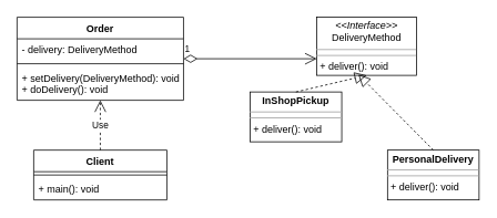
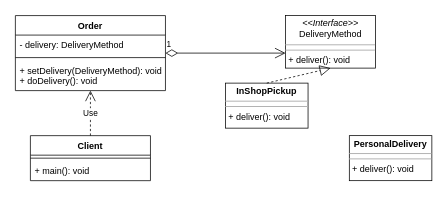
  <mxCell id="0" />
  <mxCell id="1" parent="0" />
  <mxCell id="2" value="&lt;p style=&quot;margin: 0px ; margin-top: 4px ; text-align: center&quot;&gt;&lt;i&gt;&amp;lt;&amp;lt;Interface&amp;gt;&amp;gt;&lt;/i&gt;&lt;br&gt;DeliveryMethod&lt;br&gt;&lt;/p&gt;&lt;hr size=&quot;1&quot;&gt;&lt;hr size=&quot;1&quot;&gt;&lt;p style=&quot;margin: 0px ; margin-left: 4px&quot;&gt;+ deliver(): void&lt;br&gt;&lt;/p&gt;" style="verticalAlign=top;align=left;overflow=fill;fontSize=12;fontFamily=Helvetica;html=1;" vertex="1" parent="1"><mxGeometry x="380" y="20" width="120" height="70" as="geometry" /></mxCell>
  <mxCell id="3" value="&lt;p style=&quot;margin: 0px ; margin-top: 4px ; text-align: center&quot;&gt;&lt;b&gt;InShopPickup&lt;/b&gt;&lt;/p&gt;&lt;hr size=&quot;1&quot;&gt;&lt;hr size=&quot;1&quot;&gt;&lt;p style=&quot;margin: 0px ; margin-left: 4px&quot;&gt;+ deliver(): void&lt;/p&gt;" style="verticalAlign=top;align=left;overflow=fill;fontSize=12;fontFamily=Helvetica;html=1;" vertex="1" parent="1"><mxGeometry x="300" y="110" width="110" height="60" as="geometry" /></mxCell>
  <mxCell id="4" value="&lt;p style=&quot;margin: 0px ; margin-top: 4px ; text-align: center&quot;&gt;&lt;b&gt;PersonalDelivery&lt;/b&gt;&lt;br&gt;&lt;/p&gt;&lt;hr size=&quot;1&quot;&gt;&lt;hr size=&quot;1&quot;&gt;&lt;p style=&quot;margin: 0px ; margin-left: 4px&quot;&gt;+ deliver(): void&lt;/p&gt;" style="verticalAlign=top;align=left;overflow=fill;fontSize=12;fontFamily=Helvetica;html=1;" vertex="1" parent="1"><mxGeometry x="465" y="180" width="110" height="60" as="geometry" /></mxCell>
  <mxCell id="5" value="Order" style="swimlane;fontStyle=1;align=center;verticalAlign=top;childLayout=stackLayout;horizontal=1;startSize=26;horizontalStack=0;resizeParent=1;resizeParentMax=0;resizeLast=0;collapsible=1;marginBottom=0;" vertex="1" parent="1"><mxGeometry x="20" y="20" width="200" height="100" as="geometry" /></mxCell>
  <mxCell id="6" value="- delivery: DeliveryMethod" style="text;strokeColor=none;fillColor=none;align=left;verticalAlign=top;spacingLeft=4;spacingRight=4;overflow=hidden;rotatable=0;points=[[0,0.5],[1,0.5]];portConstraint=eastwest;" vertex="1" parent="5"><mxGeometry y="26" width="200" height="26" as="geometry" /></mxCell>
  <mxCell id="7" value="" style="line;strokeWidth=1;fillColor=none;align=left;verticalAlign=middle;spacingTop=-1;spacingLeft=3;spacingRight=3;rotatable=0;labelPosition=right;points=[];portConstraint=eastwest;" vertex="1" parent="5"><mxGeometry y="52" width="200" height="8" as="geometry" /></mxCell>
  <mxCell id="8" value="+ setDelivery(DeliveryMethod): void&#10;+ doDelivery(): void&#10;" style="text;strokeColor=none;fillColor=none;align=left;verticalAlign=top;spacingLeft=4;spacingRight=4;overflow=hidden;rotatable=0;points=[[0,0.5],[1,0.5]];portConstraint=eastwest;" vertex="1" parent="5"><mxGeometry y="60" width="200" height="40" as="geometry" /></mxCell>
  <mxCell id="9" value="Client" style="swimlane;fontStyle=1;align=center;verticalAlign=top;childLayout=stackLayout;horizontal=1;startSize=26;horizontalStack=0;resizeParent=1;resizeParentMax=0;resizeLast=0;collapsible=1;marginBottom=0;" vertex="1" parent="1"><mxGeometry x="40" y="180" width="160" height="60" as="geometry" /></mxCell>
  <mxCell id="10" value="" style="line;strokeWidth=1;fillColor=none;align=left;verticalAlign=middle;spacingTop=-1;spacingLeft=3;spacingRight=3;rotatable=0;labelPosition=right;points=[];portConstraint=eastwest;" vertex="1" parent="9"><mxGeometry y="26" width="160" height="8" as="geometry" /></mxCell>
  <mxCell id="11" value="+ main(): void" style="text;strokeColor=none;fillColor=none;align=left;verticalAlign=top;spacingLeft=4;spacingRight=4;overflow=hidden;rotatable=0;points=[[0,0.5],[1,0.5]];portConstraint=eastwest;" vertex="1" parent="9"><mxGeometry y="34" width="160" height="26" as="geometry" /></mxCell>
  <mxCell id="12" value="" style="endArrow=block;dashed=1;endFill=0;endSize=12;html=1;rounded=0;exitX=0.5;exitY=0;exitDx=0;exitDy=0;entryX=0.5;entryY=1;entryDx=0;entryDy=0;" edge="1" parent="1" source="3" target="2"><mxGeometry width="160" relative="1" as="geometry"><mxPoint x="180" y="140" as="sourcePoint" /><mxPoint x="340" y="140" as="targetPoint" /></mxGeometry></mxCell>
- <mxCell id="13" value="" style="endArrow=block;dashed=1;endFill=0;endSize=12;html=1;rounded=0;exitX=0.5;exitY=0;exitDx=0;exitDy=0;entryX=0.417;entryY=0.986;entryDx=0;entryDy=0;entryPerimeter=0;" edge="1" parent="1" source="4" target="2"><mxGeometry width="160" relative="1" as="geometry"><mxPoint x="180" y="140" as="sourcePoint" /><mxPoint x="350" y="110" as="targetPoint" /></mxGeometry></mxCell>
  <mxCell id="14" value="1" style="endArrow=open;html=1;endSize=12;startArrow=diamondThin;startSize=14;startFill=0;edgeStyle=orthogonalEdgeStyle;align=left;verticalAlign=bottom;rounded=0;" edge="1" parent="1"><mxGeometry x="-1" y="3" relative="1" as="geometry"><mxPoint x="220" y="70" as="sourcePoint" /><mxPoint x="380" y="70" as="targetPoint" /></mxGeometry></mxCell>
  <mxCell id="15" value="Use" style="endArrow=open;endSize=12;dashed=1;html=1;rounded=0;exitX=0.5;exitY=0;exitDx=0;exitDy=0;" edge="1" parent="1" source="9"><mxGeometry width="160" relative="1" as="geometry"><mxPoint x="180" y="140" as="sourcePoint" /><mxPoint x="120" y="120" as="targetPoint" /></mxGeometry></mxCell>
